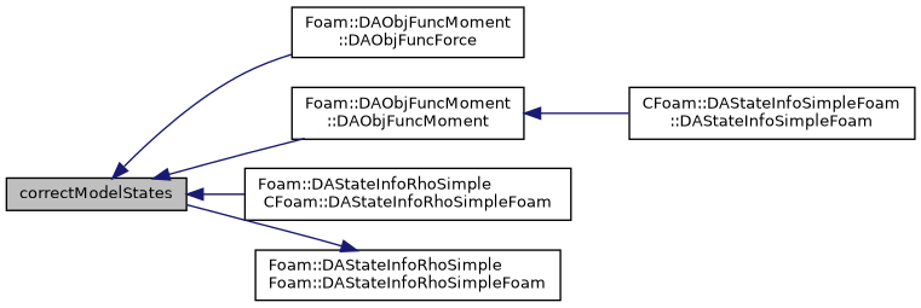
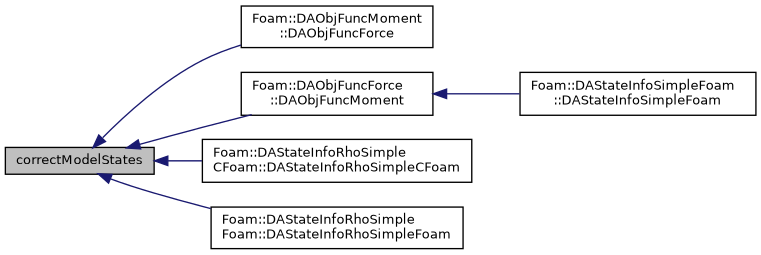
  digraph {
    rankdir=LR
    node [color=black fontname=Helvetica fontsize=10 shape=record]
    edge [color=midnightblue dir=back fontname=Helvetica fontsize=10 labelfontname=Helvetica labelfontsize=10 style=solid]
    n1 [fillcolor=grey75 fontcolor=black height=0.2 label=correctModelStates style=filled width=0.4]
    n2 [height=0.2 label="Foam::DAObjFuncMoment\l::DAObjFuncForce" width=0.4]
-   n3 [height=0.2 label="Foam::DAObjFuncMoment\l::DAObjFuncMoment" width=0.4]
-   n4 [height=0.2 label="Foam::DAStateInfoRhoSimple\lCFoam::DAStateInfoRhoSimpleFoam" width=0.4]
+   n3 [height=0.2 label="Foam::DAObjFuncForce\l::DAObjFuncMoment" width=0.4]
+   n4 [height=0.2 label="Foam::DAStateInfoRhoSimple\lCFoam::DAStateInfoRhoSimpleCFoam" width=0.4]
    n5 [height=0.2 label="Foam::DAStateInfoRhoSimple\lFoam::DAStateInfoRhoSimpleFoam" width=0.4]
-   n6 [height=0.2 label="CFoam::DAStateInfoSimpleFoam\l::DAStateInfoSimpleFoam" width=0.4]
+   n6 [height=0.2 label="Foam::DAStateInfoSimpleFoam\l::DAStateInfoSimpleFoam" width=0.4]
    n1 -> n2
    n1 -> n3
    n1 -> n4
-   n5 -> n1
+   n1 -> n5
    n3 -> n6
  }
